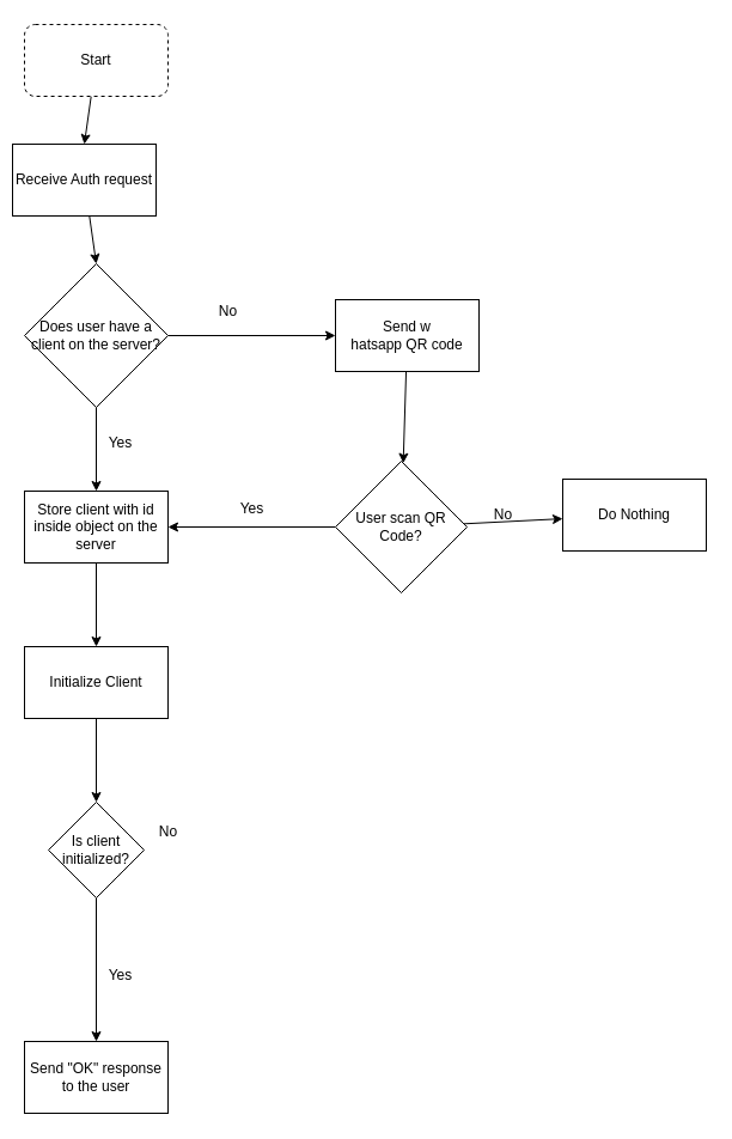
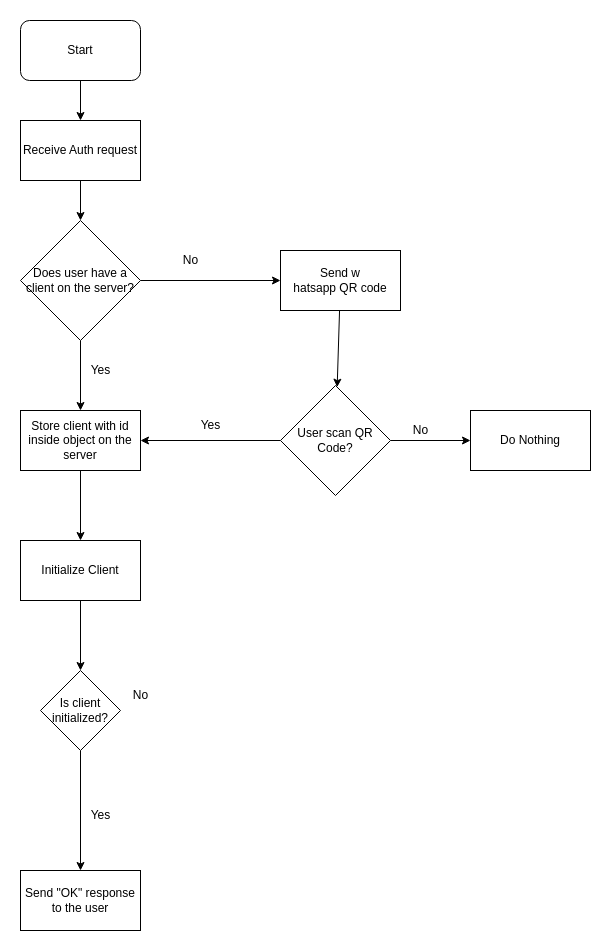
  <mxCell id="0" />
  <mxCell id="1" parent="0" />
  <mxCell id="2" style="edgeStyle=none;html=1;entryX=0.5;entryY=0;entryDx=0;entryDy=0;" parent="1" source="3" target="5" edge="1"><mxGeometry relative="1" as="geometry" /></mxCell>
- <mxCell id="3" value="Start" style="rounded=1;whiteSpace=wrap;html=1;dashed=1;" parent="1" vertex="1"><mxGeometry x="20" y="20" width="120" height="60" as="geometry" /></mxCell>
+ <mxCell id="3" value="Start" style="rounded=1;whiteSpace=wrap;html=1;" parent="1" vertex="1"><mxGeometry x="20" y="20" width="120" height="60" as="geometry" /></mxCell>
  <mxCell id="4" style="edgeStyle=none;html=1;entryX=0.5;entryY=0;entryDx=0;entryDy=0;" parent="1" source="5" target="8" edge="1"><mxGeometry relative="1" as="geometry" /></mxCell>
- <mxCell id="5" value="Receive Auth request" style="rounded=0;whiteSpace=wrap;html=1;" parent="1" vertex="1"><mxGeometry x="10" y="120" width="120" height="60" as="geometry" /></mxCell>
+ <mxCell id="5" value="Receive Auth request" style="rounded=0;whiteSpace=wrap;html=1;" parent="1" vertex="1"><mxGeometry x="20" y="120" width="120" height="60" as="geometry" /></mxCell>
  <mxCell id="6" style="edgeStyle=none;html=1;" parent="1" source="8" target="13" edge="1"><mxGeometry relative="1" as="geometry" /></mxCell>
  <mxCell id="7" style="edgeStyle=none;html=1;" parent="1" source="8" target="27" edge="1"><mxGeometry relative="1" as="geometry" /></mxCell>
  <mxCell id="8" value="Does user have a client on the server?" style="rhombus;whiteSpace=wrap;html=1;" parent="1" vertex="1"><mxGeometry x="20" y="220" width="120" height="120" as="geometry" /></mxCell>
  <mxCell id="9" value="" style="edgeStyle=none;html=1;" parent="1" source="10" target="16" edge="1"><mxGeometry relative="1" as="geometry" /></mxCell>
  <mxCell id="10" value="Initialize Client" style="rounded=0;whiteSpace=wrap;html=1;" parent="1" vertex="1"><mxGeometry x="20" y="540" width="120" height="60" as="geometry" /></mxCell>
  <mxCell id="11" value="Yes" style="text;html=1;align=center;verticalAlign=middle;resizable=0;points=[];autosize=1;strokeColor=none;fillColor=none;" parent="1" vertex="1"><mxGeometry x="80" y="355" width="40" height="30" as="geometry" /></mxCell>
  <mxCell id="12" style="edgeStyle=none;html=1;" parent="1" source="13" target="21" edge="1"><mxGeometry relative="1" as="geometry" /></mxCell>
  <mxCell id="13" value="Send w&lt;br&gt;hatsapp QR code" style="whiteSpace=wrap;html=1;" parent="1" vertex="1"><mxGeometry x="280" y="250" width="120" height="60" as="geometry" /></mxCell>
  <mxCell id="14" value="Send &quot;OK&quot; response to the user" style="whiteSpace=wrap;html=1;rounded=0;" parent="1" vertex="1"><mxGeometry x="20" y="870" width="120" height="60" as="geometry" /></mxCell>
  <mxCell id="15" style="edgeStyle=none;html=1;" parent="1" source="16" target="14" edge="1"><mxGeometry relative="1" as="geometry" /></mxCell>
  <mxCell id="16" value="Is client initialized?" style="rhombus;whiteSpace=wrap;html=1;rounded=0;" parent="1" vertex="1"><mxGeometry x="40" y="670" width="80" height="80" as="geometry" /></mxCell>
  <mxCell id="17" value="Yes" style="text;html=1;align=center;verticalAlign=middle;resizable=0;points=[];autosize=1;strokeColor=none;fillColor=none;" parent="1" vertex="1"><mxGeometry x="80" y="800" width="40" height="30" as="geometry" /></mxCell>
  <mxCell id="18" value="No" style="text;html=1;align=center;verticalAlign=middle;resizable=0;points=[];autosize=1;strokeColor=none;fillColor=none;" parent="1" vertex="1"><mxGeometry x="120" y="680" width="40" height="30" as="geometry" /></mxCell>
  <mxCell id="19" style="edgeStyle=none;html=1;" parent="1" source="21" target="24" edge="1"><mxGeometry relative="1" as="geometry" /></mxCell>
  <mxCell id="20" style="edgeStyle=none;html=1;entryX=1;entryY=0.5;entryDx=0;entryDy=0;" parent="1" source="21" target="27" edge="1"><mxGeometry relative="1" as="geometry" /></mxCell>
  <mxCell id="21" value="User scan QR Code?" style="rhombus;whiteSpace=wrap;html=1;" parent="1" vertex="1"><mxGeometry x="280" y="385" width="110" height="110" as="geometry" /></mxCell>
  <mxCell id="22" value="No" style="text;html=1;align=center;verticalAlign=middle;resizable=0;points=[];autosize=1;strokeColor=none;fillColor=none;" parent="1" vertex="1"><mxGeometry x="170" y="245" width="40" height="30" as="geometry" /></mxCell>
  <mxCell id="23" value="Yes" style="text;html=1;align=center;verticalAlign=middle;resizable=0;points=[];autosize=1;strokeColor=none;fillColor=none;" parent="1" vertex="1"><mxGeometry x="190" y="410" width="40" height="30" as="geometry" /></mxCell>
- <mxCell id="24" value="Do Nothing" style="whiteSpace=wrap;html=1;" parent="1" vertex="1"><mxGeometry x="470" y="400" width="120" height="60" as="geometry" /></mxCell>
+ <mxCell id="24" value="Do Nothing" style="whiteSpace=wrap;html=1;" parent="1" vertex="1"><mxGeometry x="470" y="410" width="120" height="60" as="geometry" /></mxCell>
  <mxCell id="25" value="No" style="text;html=1;align=center;verticalAlign=middle;resizable=0;points=[];autosize=1;strokeColor=none;fillColor=none;" parent="1" vertex="1"><mxGeometry x="400" y="415" width="40" height="30" as="geometry" /></mxCell>
  <mxCell id="26" style="edgeStyle=none;html=1;" parent="1" source="27" target="10" edge="1"><mxGeometry relative="1" as="geometry" /></mxCell>
  <mxCell id="27" value="Store client with id inside object on the server" style="whiteSpace=wrap;html=1;" parent="1" vertex="1"><mxGeometry x="20" y="410" width="120" height="60" as="geometry" /></mxCell>
